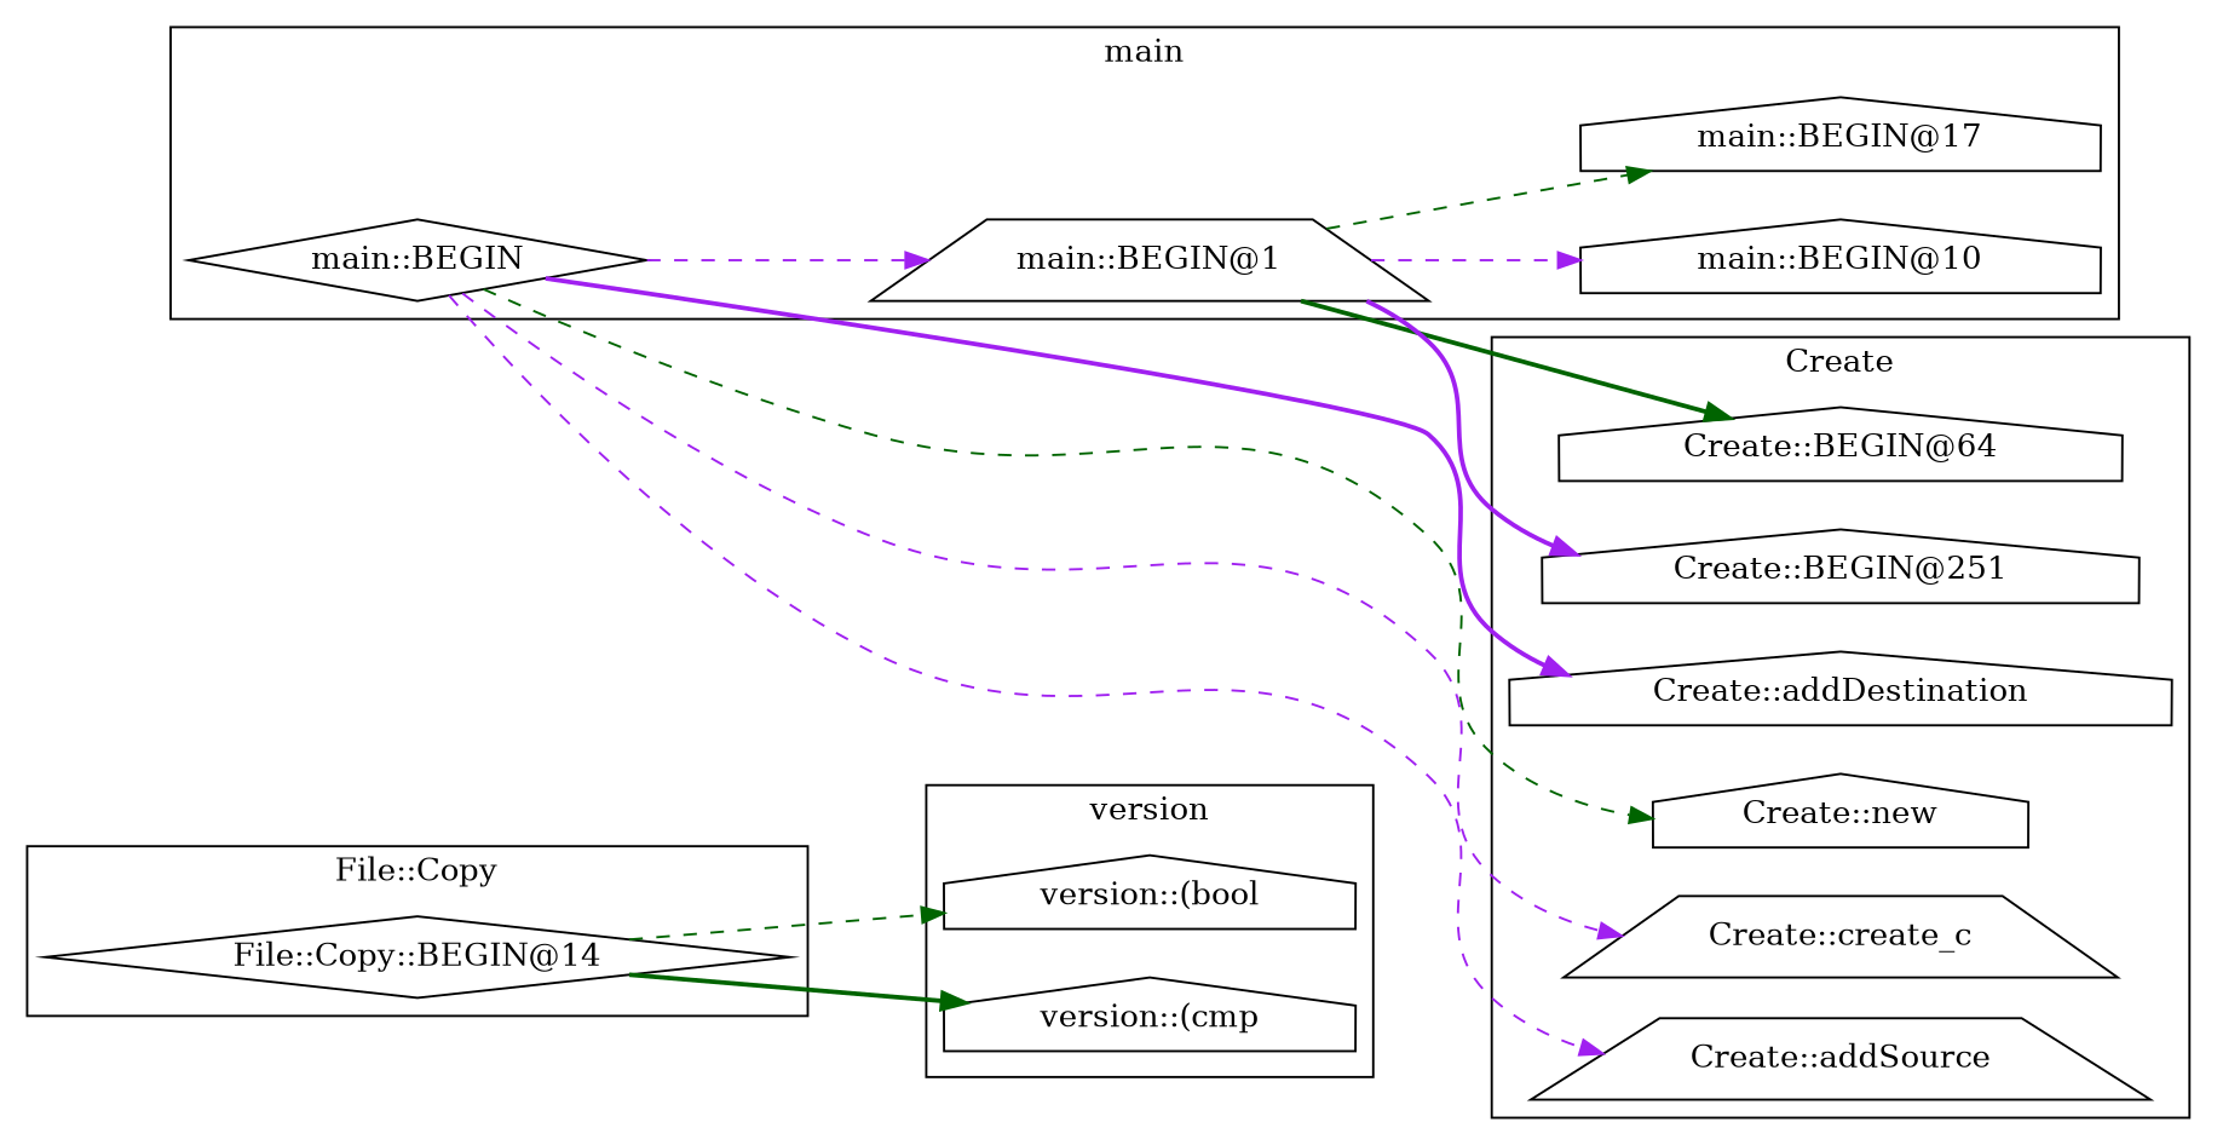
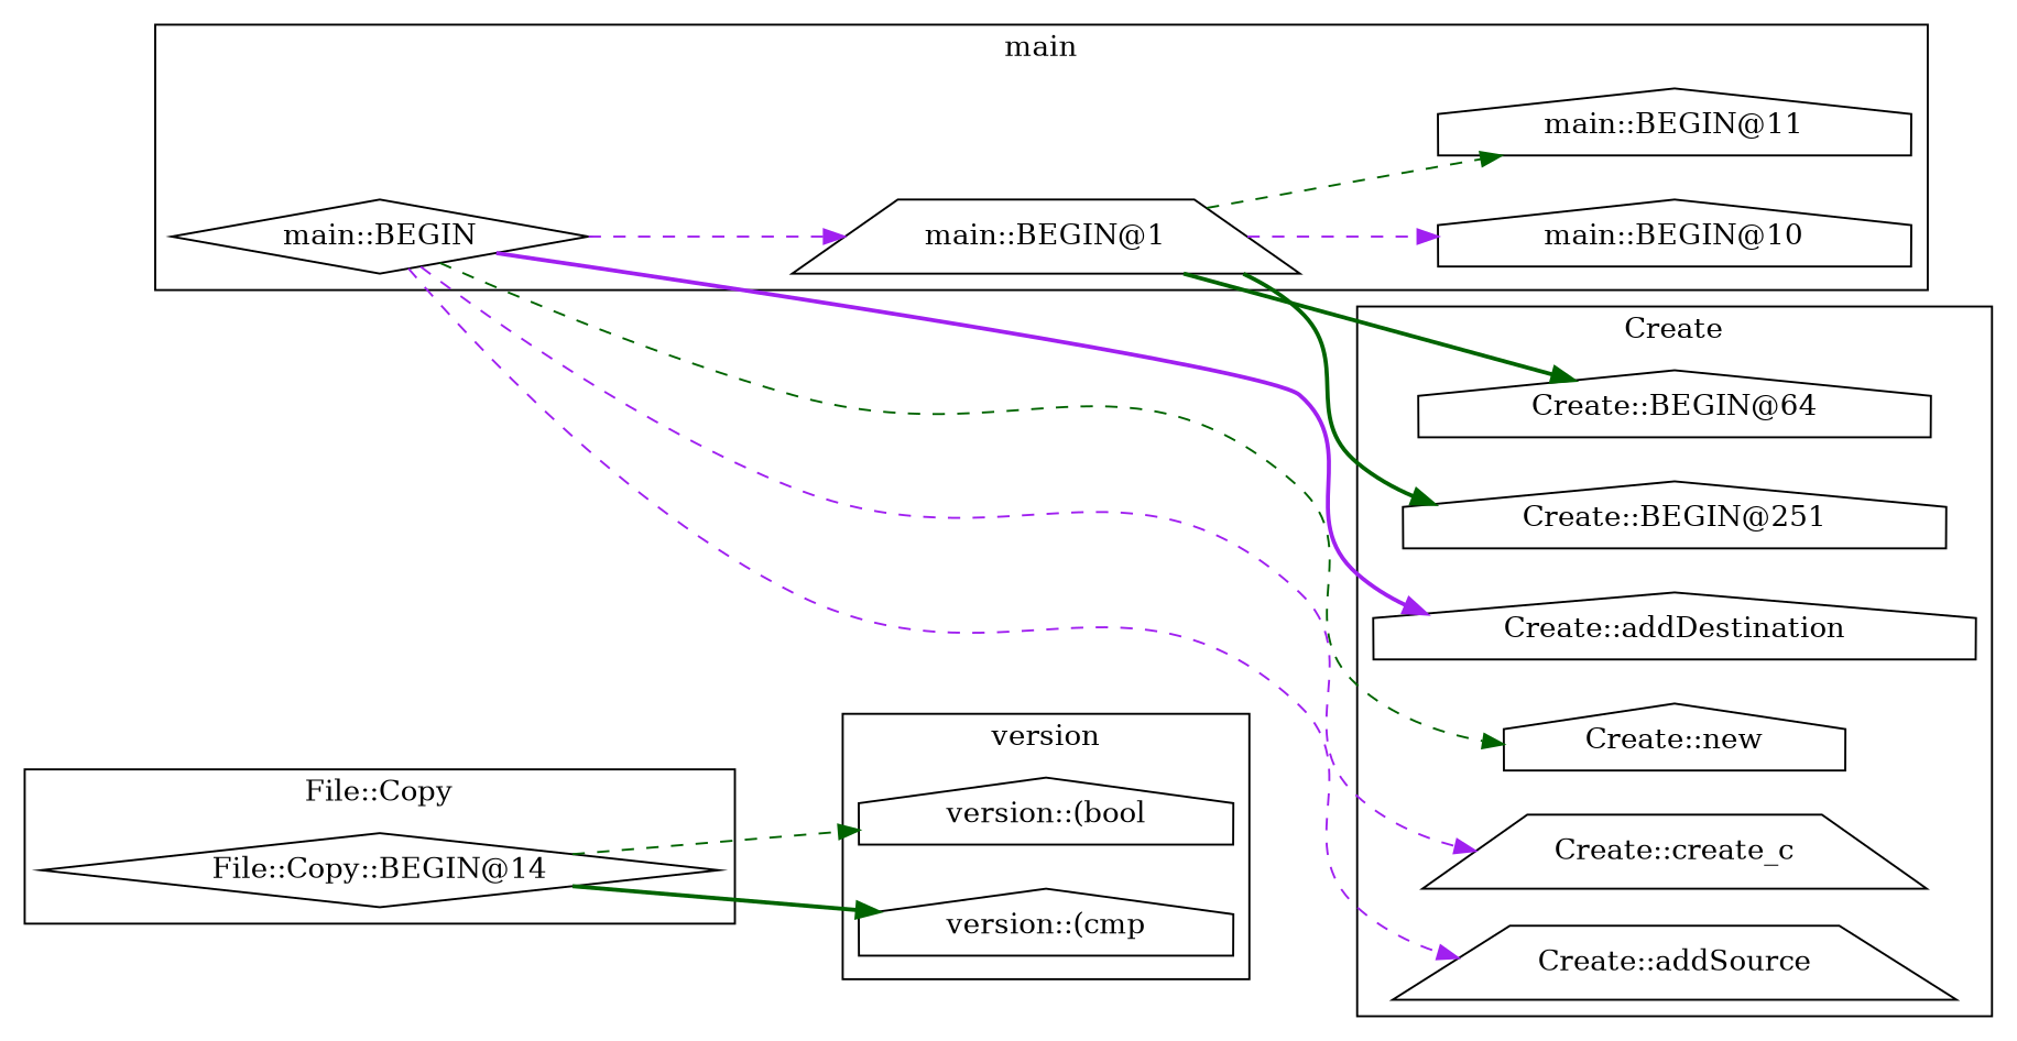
  digraph {
    rankdir=LR
    node [shape=house]
    edge [color=darkgreen style=dashed]
    "version::(bool"
    "version::(cmp"
    "File::Copy::BEGIN@14" [shape=diamond]
    "Create::addDestination"
    "Create::new"
    "Create::BEGIN@64"
    "Create::create_c" [shape=trapezium]
    "Create::BEGIN@251"
    "Create::addSource" [shape=trapezium]
    "main::BEGIN@10"
    "main::BEGIN@1" [shape=trapezium]
    n12 [label="main::BEGIN" shape=diamond]
-   "main::BEGIN@11" [label="main::BEGIN@17"]
+   "main::BEGIN@11"
    subgraph cluster_1 {
      label=version
      "version::(bool"
      "version::(cmp"
    }
    subgraph cluster_2 {
      label="File::Copy"
      "File::Copy::BEGIN@14"
    }
    subgraph cluster_3 {
      label=Create
      "Create::addDestination"
      "Create::new"
      "Create::BEGIN@64"
      "Create::create_c"
      "Create::BEGIN@251"
      "Create::addSource"
    }
    subgraph cluster_4 {
      label=main
      "main::BEGIN@10"
      "main::BEGIN@1"
      n12
      "main::BEGIN@11"
    }
    "File::Copy::BEGIN@14" -> "version::(bool"
    "File::Copy::BEGIN@14" -> "version::(cmp" [style=bold]
    "main::BEGIN@1" -> "Create::BEGIN@64" [style=bold]
-   "main::BEGIN@1" -> "Create::BEGIN@251" [color=purple style=bold]
+   "main::BEGIN@1" -> "Create::BEGIN@251" [style=bold]
    "main::BEGIN@1" -> "main::BEGIN@10" [color=purple]
    "main::BEGIN@1" -> "main::BEGIN@11"
    n12 -> "Create::addDestination" [color=purple style=bold]
    n12 -> "Create::new"
    n12 -> "Create::create_c" [color=purple]
    n12 -> "Create::addSource" [color=purple]
    n12 -> "main::BEGIN@1" [color=purple]
  }
